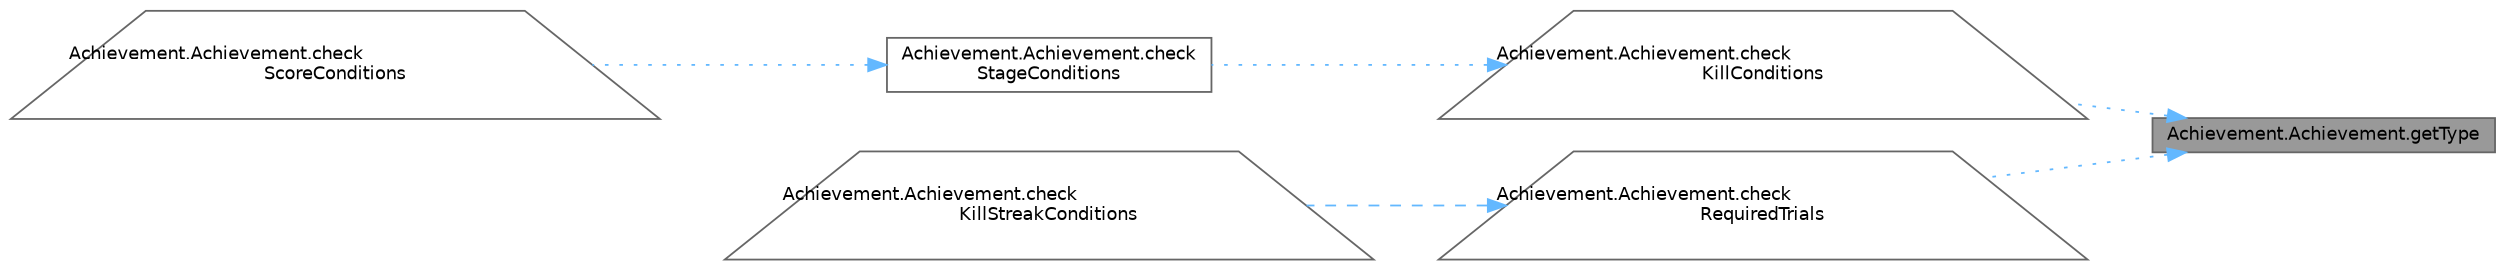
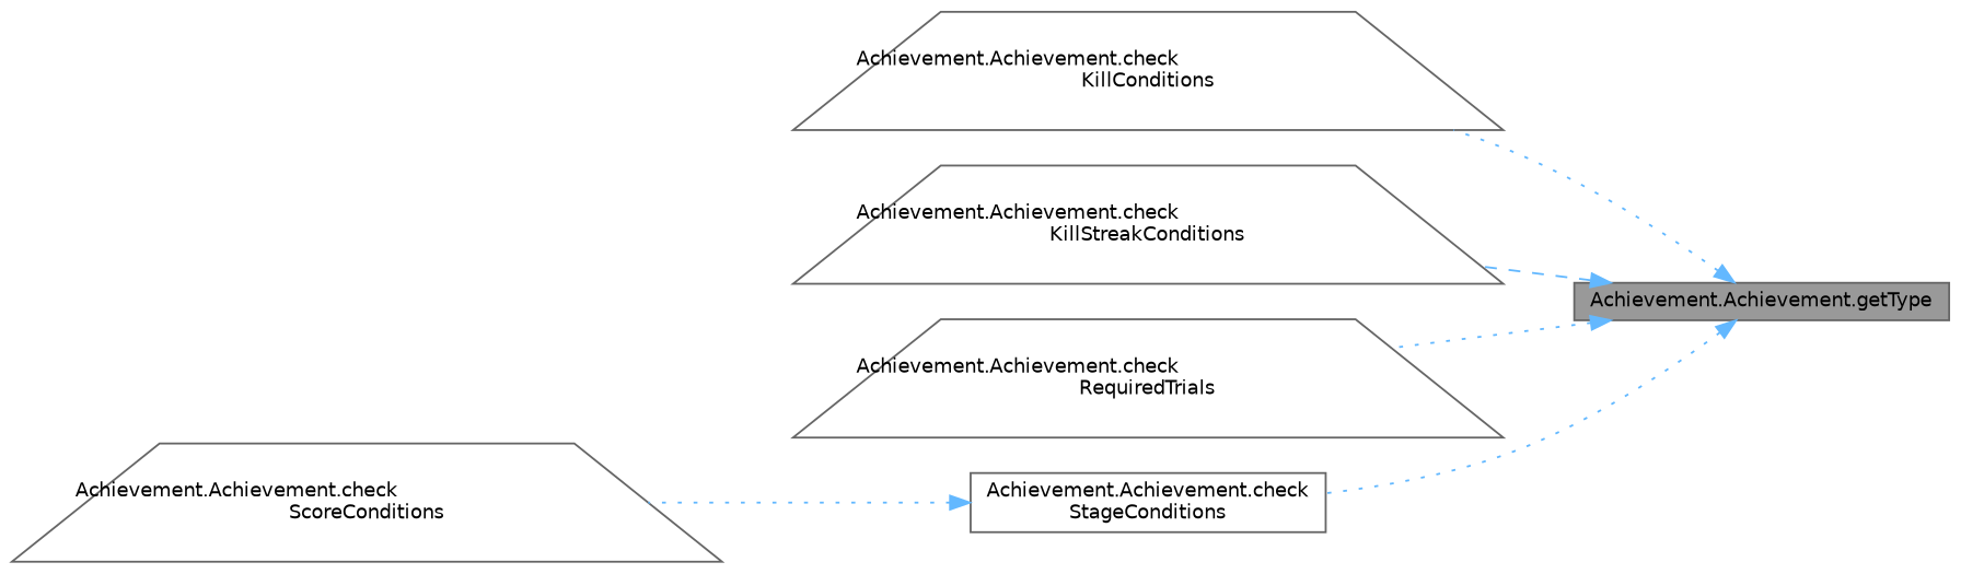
  digraph {
    rankdir=RL
    node [color=grey40 fillcolor=white fontname=Helvetica fontsize=10 shape=trapezium style=filled]
    edge [color=steelblue1 dir=back fontname=Helvetica fontsize=10 labelfontname=Helvetica labelfontsize=10 style=dotted]
    n1 [color=gray40 fillcolor=grey60 fontcolor=black height=0.2 label="Achievement.Achievement.getType" shape=box width=0.4]
    n2 [height=0.2 label="Achievement.Achievement.check\lKillConditions" width=0.4]
    n3 [height=0.2 label="Achievement.Achievement.check\lKillStreakConditions" width=0.4]
    n4 [height=0.2 label="Achievement.Achievement.check\lRequiredTrials" width=0.4]
    n5 [height=0.2 label="Achievement.Achievement.check\lStageConditions" shape=box width=0.4]
    n6 [height=0.2 label="Achievement.Achievement.check\lScoreConditions" width=0.4]
    n1 -> n2
-   n4 -> n3 [style=dashed]
+   n1 -> n3 [style=dashed]
    n1 -> n4
-   n2 -> n5
+   n1 -> n5
    n5 -> n6
  }
